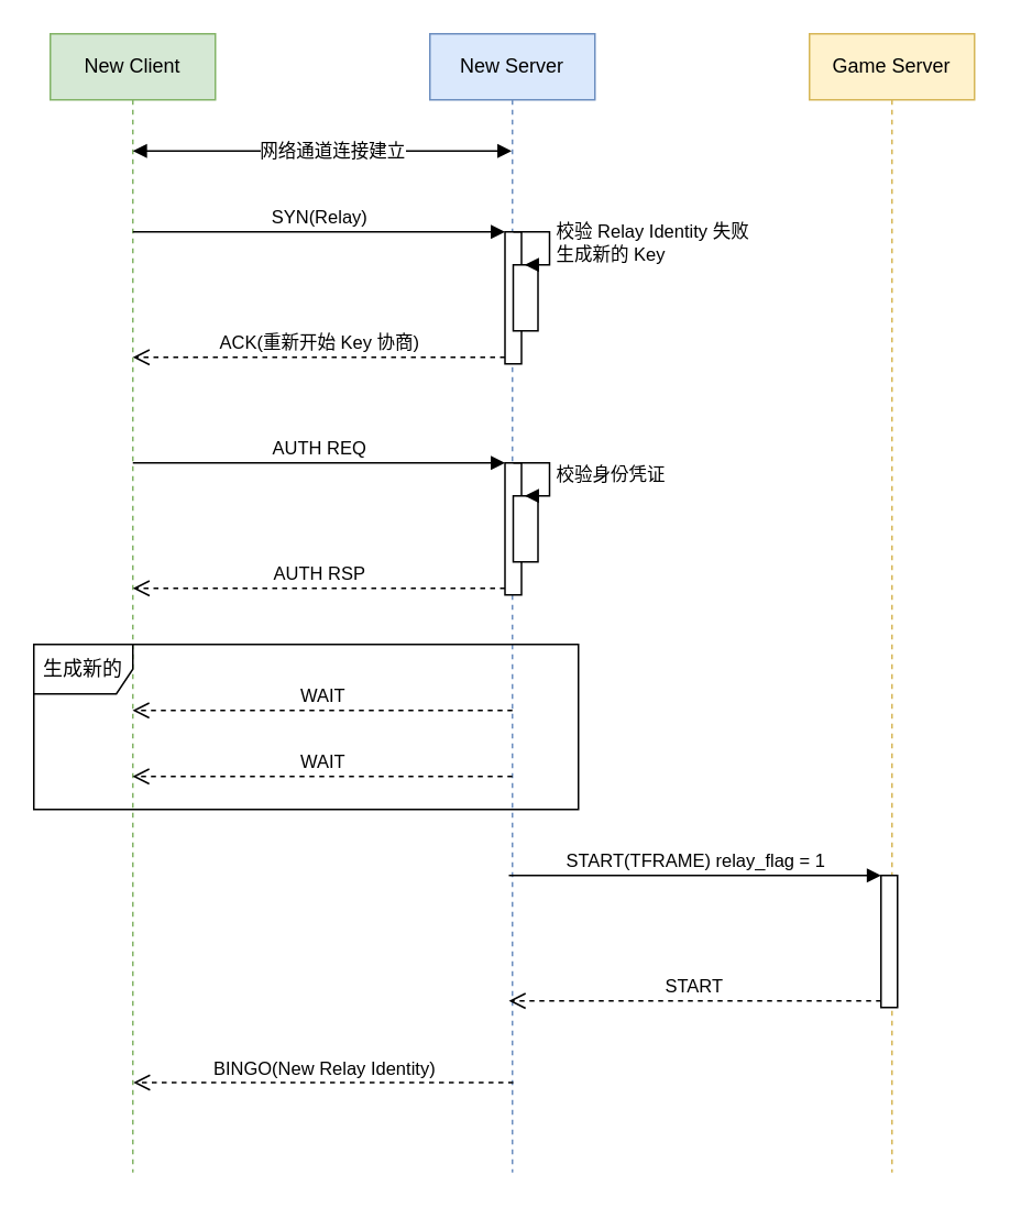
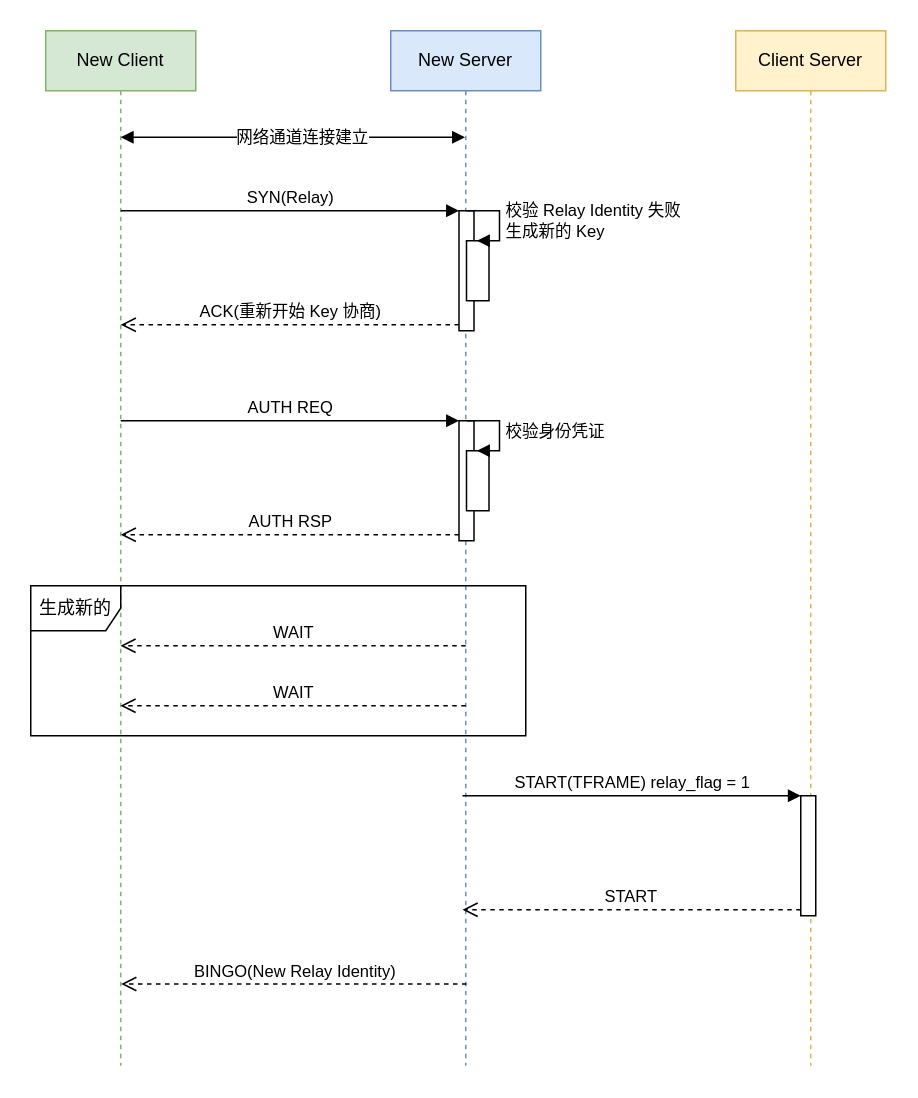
  <mxCell id="0" />
  <mxCell id="1" parent="0" />
  <mxCell id="2" value="New Client" style="shape=umlLifeline;perimeter=lifelinePerimeter;whiteSpace=wrap;html=1;container=1;collapsible=0;recursiveResize=0;outlineConnect=0;fillColor=#d5e8d4;strokeColor=#82b366;" vertex="1" parent="1"><mxGeometry x="30" y="20" width="100" height="690" as="geometry" /></mxCell>
  <mxCell id="3" value="" style="endArrow=block;startArrow=block;endFill=1;startFill=1;html=1;" edge="1" parent="2"><mxGeometry width="160" relative="1" as="geometry"><mxPoint x="50" y="71" as="sourcePoint" /><mxPoint x="279.5" y="71.0" as="targetPoint" /><Array as="points"><mxPoint x="200" y="71" /></Array></mxGeometry></mxCell>
  <mxCell id="4" value="网络通道连接建立" style="edgeLabel;html=1;align=center;verticalAlign=middle;resizable=0;points=[];" vertex="1" connectable="0" parent="3"><mxGeometry x="-0.163" y="1" relative="1" as="geometry"><mxPoint x="24" as="offset" /></mxGeometry></mxCell>
  <mxCell id="5" value="New Server" style="shape=umlLifeline;perimeter=lifelinePerimeter;whiteSpace=wrap;html=1;container=1;collapsible=0;recursiveResize=0;outlineConnect=0;fillColor=#dae8fc;strokeColor=#6c8ebf;" vertex="1" parent="1"><mxGeometry x="260" y="20" width="100" height="690" as="geometry" /></mxCell>
- <mxCell id="6" value="Game Server" style="shape=umlLifeline;perimeter=lifelinePerimeter;whiteSpace=wrap;html=1;container=1;collapsible=0;recursiveResize=0;outlineConnect=0;fillColor=#fff2cc;strokeColor=#d6b656;" vertex="1" parent="1"><mxGeometry x="490" y="20" width="100" height="690" as="geometry" /></mxCell>
+ <mxCell id="6" value="Client Server" style="shape=umlLifeline;perimeter=lifelinePerimeter;whiteSpace=wrap;html=1;container=1;collapsible=0;recursiveResize=0;outlineConnect=0;fillColor=#fff2cc;strokeColor=#d6b656;" vertex="1" parent="1"><mxGeometry x="490" y="20" width="100" height="690" as="geometry" /></mxCell>
  <mxCell id="7" value="" style="html=1;points=[];perimeter=orthogonalPerimeter;" vertex="1" parent="6"><mxGeometry x="43.34" y="510" width="10" height="80" as="geometry" /></mxCell>
  <mxCell id="8" value="WAIT" style="html=1;verticalAlign=bottom;endArrow=open;dashed=1;endSize=8;" edge="1" parent="1"><mxGeometry relative="1" as="geometry"><mxPoint x="310" y="430" as="sourcePoint" /><mxPoint x="79.824" y="430" as="targetPoint" /><Array as="points"><mxPoint x="290.5" y="430" /></Array></mxGeometry></mxCell>
  <mxCell id="9" value="WAIT" style="html=1;verticalAlign=bottom;endArrow=open;dashed=1;endSize=8;" edge="1" parent="1"><mxGeometry relative="1" as="geometry"><mxPoint x="310" y="470" as="sourcePoint" /><mxPoint x="79.824" y="470" as="targetPoint" /><Array as="points"><mxPoint x="290.5" y="470" /></Array></mxGeometry></mxCell>
  <mxCell id="10" value="BINGO(New Relay Identity)" style="html=1;verticalAlign=bottom;endArrow=open;dashed=1;endSize=8;" edge="1" parent="1"><mxGeometry relative="1" as="geometry"><mxPoint x="310.5" y="655.5" as="sourcePoint" /><mxPoint x="80.324" y="655.5" as="targetPoint" /><Array as="points"><mxPoint x="291" y="655.5" /></Array></mxGeometry></mxCell>
  <mxCell id="11" value="" style="html=1;points=[];perimeter=orthogonalPerimeter;" vertex="1" parent="1"><mxGeometry x="305.5" y="140" width="10" height="80" as="geometry" /></mxCell>
  <mxCell id="12" value="SYN(Relay)" style="html=1;verticalAlign=bottom;endArrow=block;entryX=0;entryY=0;" edge="1" parent="1" target="11"><mxGeometry relative="1" as="geometry"><mxPoint x="80" y="140" as="sourcePoint" /></mxGeometry></mxCell>
  <mxCell id="13" value="ACK(重新开始 Key 协商)" style="html=1;verticalAlign=bottom;endArrow=open;dashed=1;endSize=8;exitX=0;exitY=0.95;" edge="1" parent="1" source="11"><mxGeometry relative="1" as="geometry"><mxPoint x="80" y="216" as="targetPoint" /></mxGeometry></mxCell>
  <mxCell id="14" value="" style="html=1;points=[];perimeter=orthogonalPerimeter;" vertex="1" parent="1"><mxGeometry x="310.5" y="160" width="15" height="40" as="geometry" /></mxCell>
  <mxCell id="15" value="校验 Relay Identity 失败&lt;br&gt;生成新的 Key" style="edgeStyle=orthogonalEdgeStyle;html=1;align=left;spacingLeft=2;endArrow=block;rounded=0;entryX=1;entryY=0;" edge="1" parent="1"><mxGeometry relative="1" as="geometry"><mxPoint x="310.5" y="140" as="sourcePoint" /><Array as="points"><mxPoint x="332.5" y="140" /></Array><mxPoint x="317.5" y="160" as="targetPoint" /></mxGeometry></mxCell>
  <mxCell id="16" value="" style="html=1;points=[];perimeter=orthogonalPerimeter;" vertex="1" parent="1"><mxGeometry x="305.5" y="280" width="10" height="80" as="geometry" /></mxCell>
  <mxCell id="17" value="AUTH REQ" style="html=1;verticalAlign=bottom;endArrow=block;entryX=0;entryY=0;" edge="1" parent="1" target="16"><mxGeometry relative="1" as="geometry"><mxPoint x="80" y="280" as="sourcePoint" /></mxGeometry></mxCell>
  <mxCell id="18" value="AUTH RSP" style="html=1;verticalAlign=bottom;endArrow=open;dashed=1;endSize=8;exitX=0;exitY=0.95;" edge="1" parent="1" source="16"><mxGeometry relative="1" as="geometry"><mxPoint x="80" y="356" as="targetPoint" /></mxGeometry></mxCell>
  <mxCell id="19" value="" style="html=1;points=[];perimeter=orthogonalPerimeter;" vertex="1" parent="1"><mxGeometry x="310.5" y="300" width="15" height="40" as="geometry" /></mxCell>
  <mxCell id="20" value="校验身份凭证" style="edgeStyle=orthogonalEdgeStyle;html=1;align=left;spacingLeft=2;endArrow=block;rounded=0;entryX=1;entryY=0;" edge="1" parent="1"><mxGeometry relative="1" as="geometry"><mxPoint x="310.5" y="280" as="sourcePoint" /><Array as="points"><mxPoint x="332.5" y="280" /></Array><mxPoint x="317.5" y="300" as="targetPoint" /></mxGeometry></mxCell>
  <mxCell id="21" value="生成新的" style="shape=umlFrame;whiteSpace=wrap;html=1;width=60;height=30;" vertex="1" parent="1"><mxGeometry x="20" y="390" width="330" height="100" as="geometry" /></mxCell>
  <mxCell id="22" value="START(TFRAME) relay_flag = 1" style="html=1;verticalAlign=bottom;endArrow=block;entryX=0;entryY=0;" edge="1" target="7" parent="1"><mxGeometry relative="1" as="geometry"><mxPoint x="307.84" y="530" as="sourcePoint" /></mxGeometry></mxCell>
  <mxCell id="23" value="START" style="html=1;verticalAlign=bottom;endArrow=open;dashed=1;endSize=8;exitX=0;exitY=0.95;" edge="1" source="7" parent="1"><mxGeometry relative="1" as="geometry"><mxPoint x="307.84" y="606" as="targetPoint" /></mxGeometry></mxCell>
